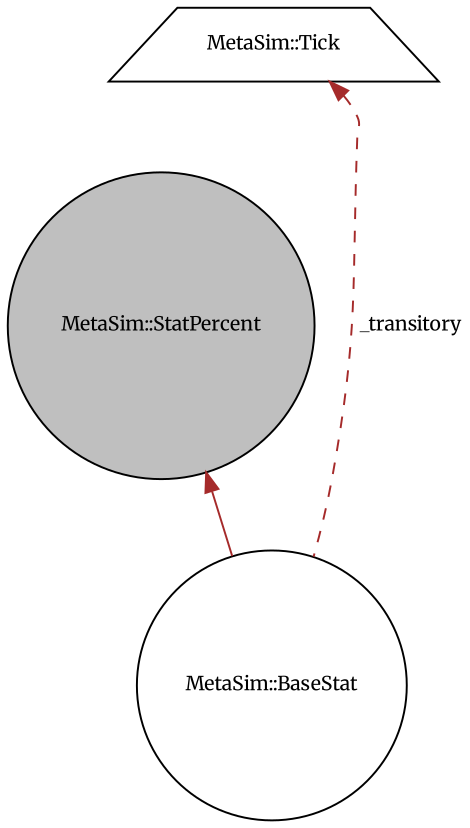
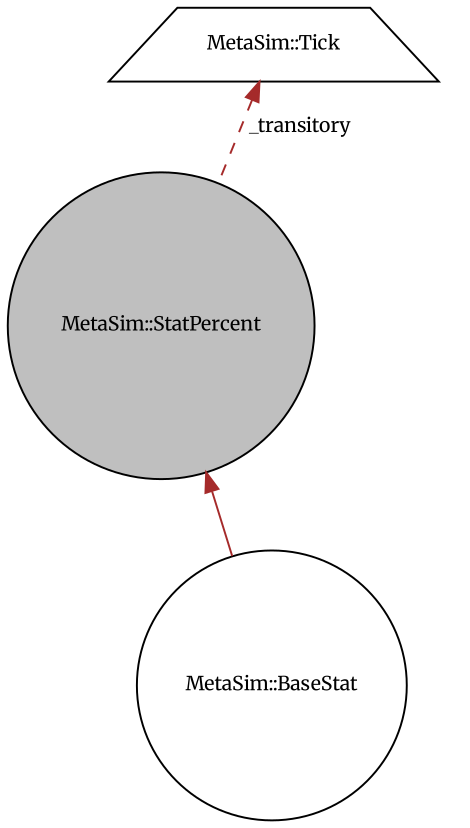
  digraph {
    fontname=Merriweather
    node [color=black fillcolor=white fontname=Merriweather fontsize=10 shape=circle style=filled]
    edge [color=brown dir=back fontname=Merriweather fontsize=10 labelfontname=Helvetica labelfontsize=10]
    n1 [fillcolor=grey75 fontcolor=black height=0.2 label="MetaSim::StatPercent" width=0.4]
    n2 [height=0.2 label="MetaSim::BaseStat" width=0.4]
    n3 [height=0.2 label="MetaSim::Tick" shape=trapezium width=0.4]
    n1 -> n2 [style=solid]
-   n3 -> n2 [label=" _transitory" style=dashed]
+   n3 -> n1 [label=" _transitory" style=dashed]
  }
